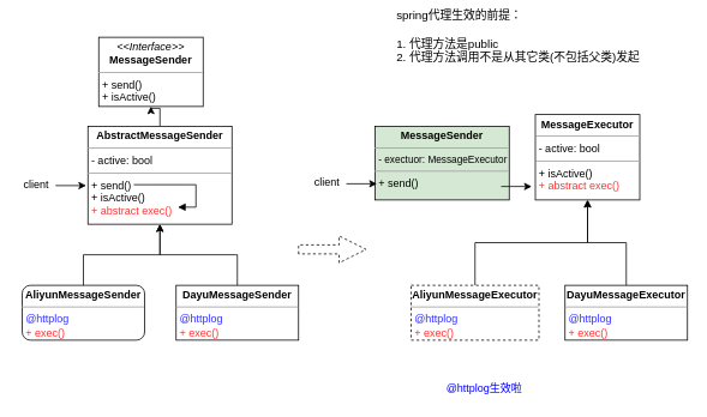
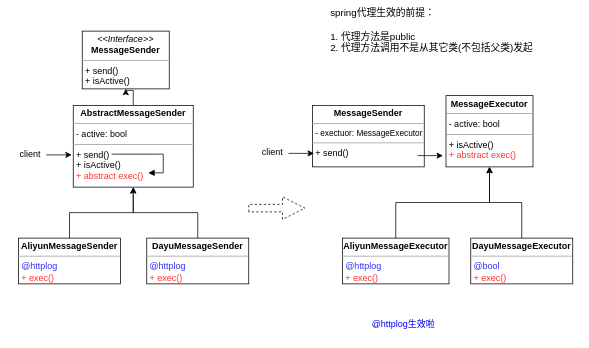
  <mxCell id="0" />
  <mxCell id="1" parent="0" />
  <mxCell id="2" value="&lt;p style=&quot;margin: 0px ; margin-top: 4px ; text-align: center&quot;&gt;&lt;i&gt;&amp;lt;&amp;lt;Interface&amp;gt;&amp;gt;&lt;/i&gt;&lt;br&gt;&lt;b&gt;MessageSender&lt;/b&gt;&lt;/p&gt;&lt;hr size=&quot;1&quot;&gt;&lt;p style=&quot;margin: 0px ; margin-left: 4px&quot;&gt;+ send()&lt;br&gt;&lt;/p&gt;&lt;p style=&quot;margin: 0px ; margin-left: 4px&quot;&gt;+ isActive()&lt;/p&gt;" style="verticalAlign=top;align=left;overflow=fill;fontSize=12;fontFamily=Helvetica;html=1;" vertex="1" parent="1"><mxGeometry x="109" y="41" width="116" height="77" as="geometry" /></mxCell>
  <mxCell id="3" value="" style="edgeStyle=orthogonalEdgeStyle;rounded=0;orthogonalLoop=1;jettySize=auto;html=1;" edge="1" parent="1" source="4" target="2"><mxGeometry relative="1" as="geometry" /></mxCell>
  <mxCell id="4" value="&lt;p style=&quot;margin: 0px ; margin-top: 4px ; text-align: center&quot;&gt;&lt;b&gt;AbstractMessageSender&lt;/b&gt;&lt;/p&gt;&lt;hr size=&quot;1&quot;&gt;&lt;p style=&quot;margin: 0px ; margin-left: 4px&quot;&gt;- active: bool&lt;/p&gt;&lt;hr size=&quot;1&quot;&gt;&lt;p style=&quot;margin: 0px ; margin-left: 4px&quot;&gt;+ send()&lt;/p&gt;&lt;p style=&quot;margin: 0px ; margin-left: 4px&quot;&gt;+ isActive()&lt;/p&gt;&lt;p style=&quot;margin: 0px ; margin-left: 4px&quot;&gt;&lt;font color=&quot;#ff3333&quot;&gt;+ abstract exec()&lt;/font&gt;&lt;/p&gt;" style="verticalAlign=top;align=left;overflow=fill;fontSize=12;fontFamily=Helvetica;html=1;" vertex="1" parent="1"><mxGeometry x="97" y="140" width="160" height="109" as="geometry" /></mxCell>
  <mxCell id="5" value="" style="edgeStyle=orthogonalEdgeStyle;rounded=0;orthogonalLoop=1;jettySize=auto;html=1;" edge="1" parent="1" source="6" target="4"><mxGeometry relative="1" as="geometry" /></mxCell>
- <mxCell id="6" value="&lt;p style=&quot;margin: 0px ; margin-top: 4px ; text-align: center&quot;&gt;&lt;b&gt;AliyunMessageSender&lt;/b&gt;&lt;/p&gt;&lt;hr size=&quot;1&quot;&gt;&lt;p style=&quot;margin: 0px ; margin-left: 4px&quot;&gt;&lt;font color=&quot;#3333ff&quot;&gt;@httplog&lt;/font&gt;&lt;/p&gt;&lt;p style=&quot;margin: 0px ; margin-left: 4px&quot;&gt;&lt;span style=&quot;color: rgb(255 , 51 , 51)&quot;&gt;+ exec()&lt;/span&gt;&lt;br&gt;&lt;/p&gt;" style="verticalAlign=top;align=left;overflow=fill;fontSize=12;fontFamily=Helvetica;html=1;rounded=1;" vertex="1" parent="1"><mxGeometry x="24" y="317" width="136" height="61" as="geometry" /></mxCell>
+ <mxCell id="6" value="&lt;p style=&quot;margin: 0px ; margin-top: 4px ; text-align: center&quot;&gt;&lt;b&gt;AliyunMessageSender&lt;/b&gt;&lt;/p&gt;&lt;hr size=&quot;1&quot;&gt;&lt;p style=&quot;margin: 0px ; margin-left: 4px&quot;&gt;&lt;font color=&quot;#3333ff&quot;&gt;@httplog&lt;/font&gt;&lt;/p&gt;&lt;p style=&quot;margin: 0px ; margin-left: 4px&quot;&gt;&lt;span style=&quot;color: rgb(255 , 51 , 51)&quot;&gt;+ exec()&lt;/span&gt;&lt;br&gt;&lt;/p&gt;" style="verticalAlign=top;align=left;overflow=fill;fontSize=12;fontFamily=Helvetica;html=1;" vertex="1" parent="1"><mxGeometry x="24" y="317" width="136" height="61" as="geometry" /></mxCell>
  <mxCell id="7" value="" style="edgeStyle=orthogonalEdgeStyle;rounded=0;orthogonalLoop=1;jettySize=auto;html=1;" edge="1" parent="1" source="8" target="4"><mxGeometry relative="1" as="geometry" /></mxCell>
  <mxCell id="8" value="&lt;p style=&quot;margin: 0px ; margin-top: 4px ; text-align: center&quot;&gt;&lt;b&gt;DayuMessageSender&lt;/b&gt;&lt;/p&gt;&lt;hr size=&quot;1&quot;&gt;&lt;p style=&quot;margin: 0px ; margin-left: 4px&quot;&gt;&lt;font color=&quot;#3333ff&quot;&gt;@httplog&lt;/font&gt;&lt;/p&gt;&lt;p style=&quot;margin: 0px ; margin-left: 4px&quot;&gt;&lt;span style=&quot;color: rgb(255 , 51 , 51)&quot;&gt;+ exec()&lt;/span&gt;&lt;br&gt;&lt;/p&gt;" style="verticalAlign=top;align=left;overflow=fill;fontSize=12;fontFamily=Helvetica;html=1;" vertex="1" parent="1"><mxGeometry x="195" y="317" width="136" height="61" as="geometry" /></mxCell>
  <mxCell id="9" value="" style="shape=arrow;endArrow=classic;html=1;dashed=1;fontSize=4;" edge="1" parent="1"><mxGeometry width="50" height="50" relative="1" as="geometry"><mxPoint x="331" y="277" as="sourcePoint" /><mxPoint x="406" y="277" as="targetPoint" /></mxGeometry></mxCell>
  <mxCell id="10" value="" style="endArrow=classic;html=1;fontColor=#FF3333;" edge="1" parent="1"><mxGeometry width="50" height="50" relative="1" as="geometry"><mxPoint x="61" y="206" as="sourcePoint" /><mxPoint x="95" y="206" as="targetPoint" /></mxGeometry></mxCell>
  <mxCell id="11" value="" style="edgeStyle=orthogonalEdgeStyle;html=1;align=left;spacingLeft=2;endArrow=block;rounded=0;entryX=1;entryY=0;fontColor=#FF3333;" edge="1" parent="1"><mxGeometry relative="1" as="geometry"><mxPoint x="148" y="205.03" as="sourcePoint" /><Array as="points"><mxPoint x="217" y="205.03" /><mxPoint x="217" y="230.03" /></Array><mxPoint x="197" y="230.03" as="targetPoint" /></mxGeometry></mxCell>
  <mxCell id="12" value="client" style="text;html=1;strokeColor=none;fillColor=none;align=center;verticalAlign=middle;whiteSpace=wrap;rounded=0;" vertex="1" parent="1"><mxGeometry x="20" y="195" width="40" height="20" as="geometry" /></mxCell>
  <mxCell id="13" value="&lt;p style=&quot;margin: 0px ; margin-top: 4px ; text-align: center&quot;&gt;&lt;b&gt;MessageExecutor&lt;/b&gt;&lt;/p&gt;&lt;hr size=&quot;1&quot;&gt;&lt;p style=&quot;margin: 0px ; margin-left: 4px&quot;&gt;- active: bool&lt;/p&gt;&lt;hr size=&quot;1&quot;&gt;&lt;p style=&quot;margin: 0px ; margin-left: 4px&quot;&gt;&lt;span&gt;+ isActive()&lt;/span&gt;&lt;br&gt;&lt;/p&gt;&lt;p style=&quot;margin: 0px ; margin-left: 4px&quot;&gt;&lt;font color=&quot;#ff3333&quot;&gt;+ abstract exec()&lt;/font&gt;&lt;/p&gt;" style="verticalAlign=top;align=left;overflow=fill;fontSize=12;fontFamily=Helvetica;html=1;" vertex="1" parent="1"><mxGeometry x="594" y="127" width="116" height="95" as="geometry" /></mxCell>
  <mxCell id="14" value="" style="edgeStyle=orthogonalEdgeStyle;rounded=0;orthogonalLoop=1;jettySize=auto;html=1;" edge="1" parent="1" source="15" target="13"><mxGeometry relative="1" as="geometry" /></mxCell>
- <mxCell id="15" value="&lt;p style=&quot;margin: 0px ; margin-top: 4px ; text-align: center&quot;&gt;&lt;b&gt;AliyunMessageExecutor&lt;/b&gt;&lt;/p&gt;&lt;hr size=&quot;1&quot;&gt;&lt;p style=&quot;margin: 0px ; margin-left: 4px&quot;&gt;&lt;font color=&quot;#3333ff&quot;&gt;@httplog&lt;/font&gt;&lt;/p&gt;&lt;p style=&quot;margin: 0px ; margin-left: 4px&quot;&gt;&lt;span style=&quot;color: rgb(255 , 51 , 51)&quot;&gt;+ exec()&lt;/span&gt;&lt;br&gt;&lt;/p&gt;" style="verticalAlign=top;align=left;overflow=fill;fontSize=12;fontFamily=Helvetica;html=1;dashed=1;" vertex="1" parent="1"><mxGeometry x="456" y="317" width="142" height="61" as="geometry" /></mxCell>
+ <mxCell id="15" value="&lt;p style=&quot;margin: 0px ; margin-top: 4px ; text-align: center&quot;&gt;&lt;b&gt;AliyunMessageExecutor&lt;/b&gt;&lt;/p&gt;&lt;hr size=&quot;1&quot;&gt;&lt;p style=&quot;margin: 0px ; margin-left: 4px&quot;&gt;&lt;font color=&quot;#3333ff&quot;&gt;@httplog&lt;/font&gt;&lt;/p&gt;&lt;p style=&quot;margin: 0px ; margin-left: 4px&quot;&gt;&lt;span style=&quot;color: rgb(255 , 51 , 51)&quot;&gt;+ exec()&lt;/span&gt;&lt;br&gt;&lt;/p&gt;" style="verticalAlign=top;align=left;overflow=fill;fontSize=12;fontFamily=Helvetica;html=1;" vertex="1" parent="1"><mxGeometry x="456" y="317" width="142" height="61" as="geometry" /></mxCell>
  <mxCell id="16" value="" style="edgeStyle=orthogonalEdgeStyle;rounded=0;orthogonalLoop=1;jettySize=auto;html=1;" edge="1" parent="1" source="17" target="13"><mxGeometry relative="1" as="geometry" /></mxCell>
- <mxCell id="17" value="&lt;p style=&quot;margin: 0px ; margin-top: 4px ; text-align: center&quot;&gt;&lt;b&gt;DayuMessageExecutor&lt;/b&gt;&lt;/p&gt;&lt;hr size=&quot;1&quot;&gt;&lt;p style=&quot;margin: 0px ; margin-left: 4px&quot;&gt;&lt;font color=&quot;#3333ff&quot;&gt;@httplog&lt;/font&gt;&lt;/p&gt;&lt;p style=&quot;margin: 0px ; margin-left: 4px&quot;&gt;&lt;span style=&quot;color: rgb(255 , 51 , 51)&quot;&gt;+ exec()&lt;/span&gt;&lt;br&gt;&lt;/p&gt;" style="verticalAlign=top;align=left;overflow=fill;fontSize=12;fontFamily=Helvetica;html=1;" vertex="1" parent="1"><mxGeometry x="627" y="317" width="136" height="61" as="geometry" /></mxCell>
- <mxCell id="18" value="&lt;p style=&quot;margin: 0px ; margin-top: 4px ; text-align: center&quot;&gt;&lt;b&gt;MessageSender&lt;/b&gt;&lt;/p&gt;&lt;hr size=&quot;1&quot;&gt;&lt;p style=&quot;margin: 0px 0px 0px 4px ; font-size: 11px&quot;&gt;&lt;font style=&quot;font-size: 11px&quot;&gt;- exectuor: MessageExecutor&lt;/font&gt;&lt;/p&gt;&lt;hr size=&quot;1&quot; style=&quot;font-size: 11px&quot;&gt;&lt;p style=&quot;margin: 0px ; margin-left: 4px&quot;&gt;+ send()&lt;/p&gt;" style="verticalAlign=top;align=left;overflow=fill;fontSize=12;fontFamily=Helvetica;html=1;fillColor=#d5e8d4;" vertex="1" parent="1"><mxGeometry x="416" y="140" width="149" height="82" as="geometry" /></mxCell>
+ <mxCell id="17" value="&lt;p style=&quot;margin: 0px ; margin-top: 4px ; text-align: center&quot;&gt;&lt;b&gt;DayuMessageExecutor&lt;/b&gt;&lt;/p&gt;&lt;hr size=&quot;1&quot;&gt;&lt;p style=&quot;margin: 0px ; margin-left: 4px&quot;&gt;&lt;font color=&quot;#3333ff&quot;&gt;@bool&lt;/font&gt;&lt;/p&gt;&lt;p style=&quot;margin: 0px ; margin-left: 4px&quot;&gt;&lt;span style=&quot;color: rgb(255 , 51 , 51)&quot;&gt;+ exec()&lt;/span&gt;&lt;br&gt;&lt;/p&gt;" style="verticalAlign=top;align=left;overflow=fill;fontSize=12;fontFamily=Helvetica;html=1;" vertex="1" parent="1"><mxGeometry x="627" y="317" width="136" height="61" as="geometry" /></mxCell>
+ <mxCell id="18" value="&lt;p style=&quot;margin: 0px ; margin-top: 4px ; text-align: center&quot;&gt;&lt;b&gt;MessageSender&lt;/b&gt;&lt;/p&gt;&lt;hr size=&quot;1&quot;&gt;&lt;p style=&quot;margin: 0px 0px 0px 4px ; font-size: 11px&quot;&gt;&lt;font style=&quot;font-size: 11px&quot;&gt;- exectuor: MessageExecutor&lt;/font&gt;&lt;/p&gt;&lt;hr size=&quot;1&quot; style=&quot;font-size: 11px&quot;&gt;&lt;p style=&quot;margin: 0px ; margin-left: 4px&quot;&gt;+ send()&lt;/p&gt;" style="verticalAlign=top;align=left;overflow=fill;fontSize=12;fontFamily=Helvetica;html=1;" vertex="1" parent="1"><mxGeometry x="416" y="140" width="149" height="82" as="geometry" /></mxCell>
  <mxCell id="19" value="" style="endArrow=classic;html=1;fontColor=#FF3333;" edge="1" parent="1"><mxGeometry width="50" height="50" relative="1" as="geometry"><mxPoint x="384" y="204" as="sourcePoint" /><mxPoint x="418" y="204" as="targetPoint" /><Array as="points"><mxPoint x="418" y="204" /></Array></mxGeometry></mxCell>
  <mxCell id="20" value="client" style="text;html=1;strokeColor=none;fillColor=none;align=center;verticalAlign=middle;whiteSpace=wrap;rounded=0;" vertex="1" parent="1"><mxGeometry x="343" y="193" width="40" height="20" as="geometry" /></mxCell>
  <mxCell id="21" value="" style="endArrow=classic;html=1;fontColor=#FF3333;" edge="1" parent="1"><mxGeometry width="50" height="50" relative="1" as="geometry"><mxPoint x="556" y="207" as="sourcePoint" /><mxPoint x="590" y="207" as="targetPoint" /></mxGeometry></mxCell>
  <mxCell id="22" value="@httplog生效啦" style="text;html=1;strokeColor=none;fillColor=none;align=center;verticalAlign=middle;whiteSpace=wrap;rounded=0;fontColor=#0000FF;" vertex="1" parent="1"><mxGeometry x="455" y="422" width="165" height="20" as="geometry" /></mxCell>
  <mxCell id="23" value="spring代理生效的前提：&lt;br&gt;&lt;br&gt;1. 代理方法是public&lt;br&gt;2. 代理方法调用不是从其它类(不包括父类)发起" style="text;strokeColor=none;fillColor=none;html=1;fontSize=13;fontStyle=0;verticalAlign=middle;align=left;" vertex="1" parent="1"><mxGeometry x="437.5" y="20" width="230" height="40" as="geometry" /></mxCell>
